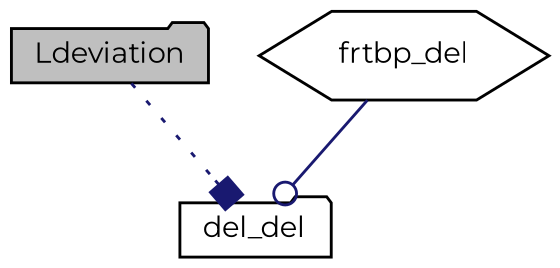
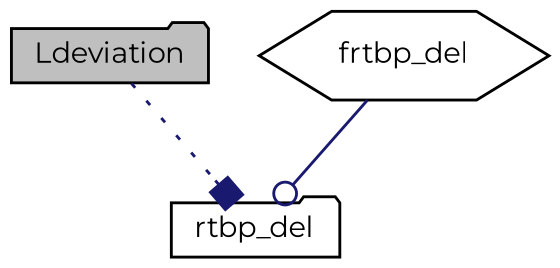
  digraph {
    fontname=Montserrat
    rankdir=TB
    node [color=black fillcolor=white fontname=Montserrat fontsize=10 shape=folder style=filled]
    edge [color=midnightblue fontname=Montserrat fontsize=10 labelfontname=FreeSans labelfontsize=10]
    n1 [fillcolor=grey75 fontcolor=black height=0.2 label=Ldeviation width=0.4]
-   n2 [height=0.2 label=del_del width=0.4]
+   n2 [height=0.2 label=rtbp_del width=0.4]
    n3 [height=0.2 label=frtbp_del shape=hexagon width=0.4]
    n1 -> n2 [arrowhead=box style=dotted]
    n3 -> n2 [arrowhead=odot style=solid]
  }
